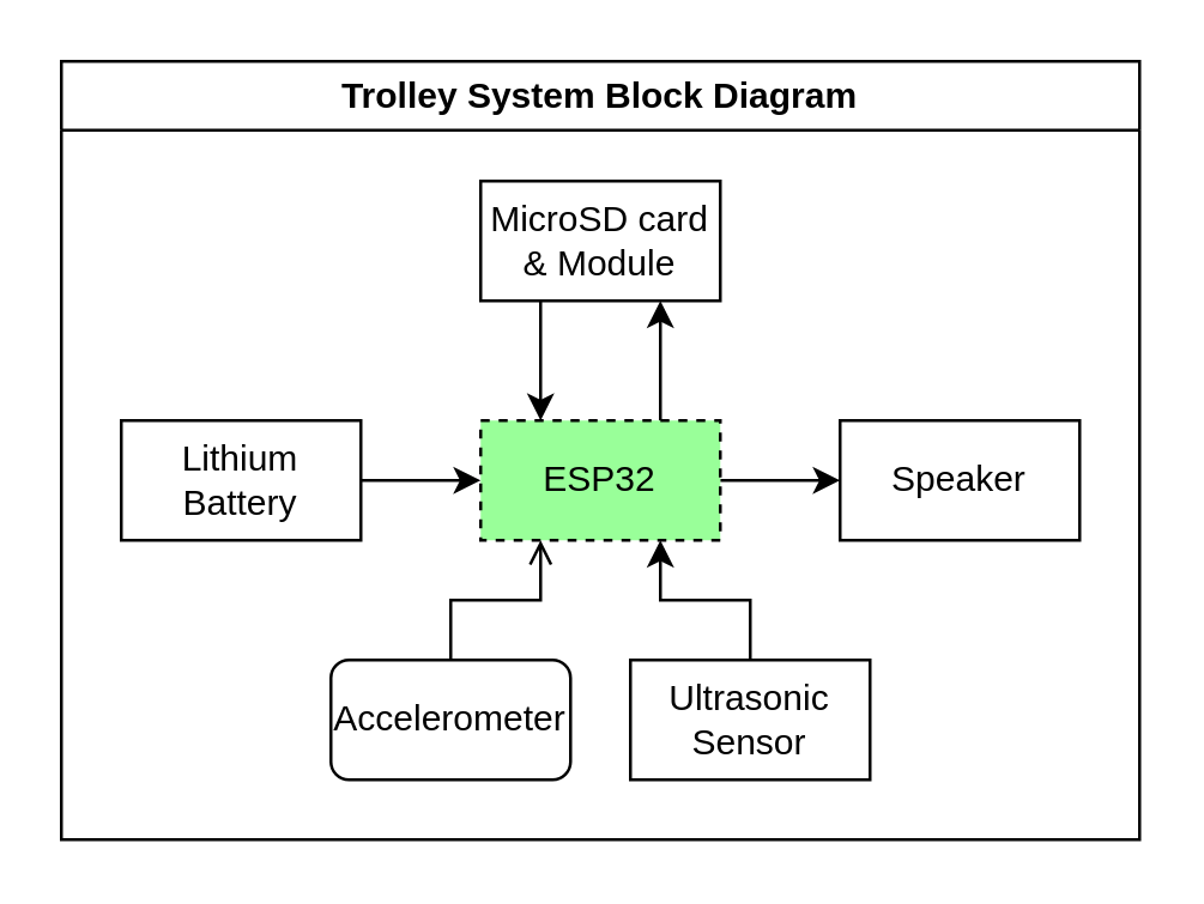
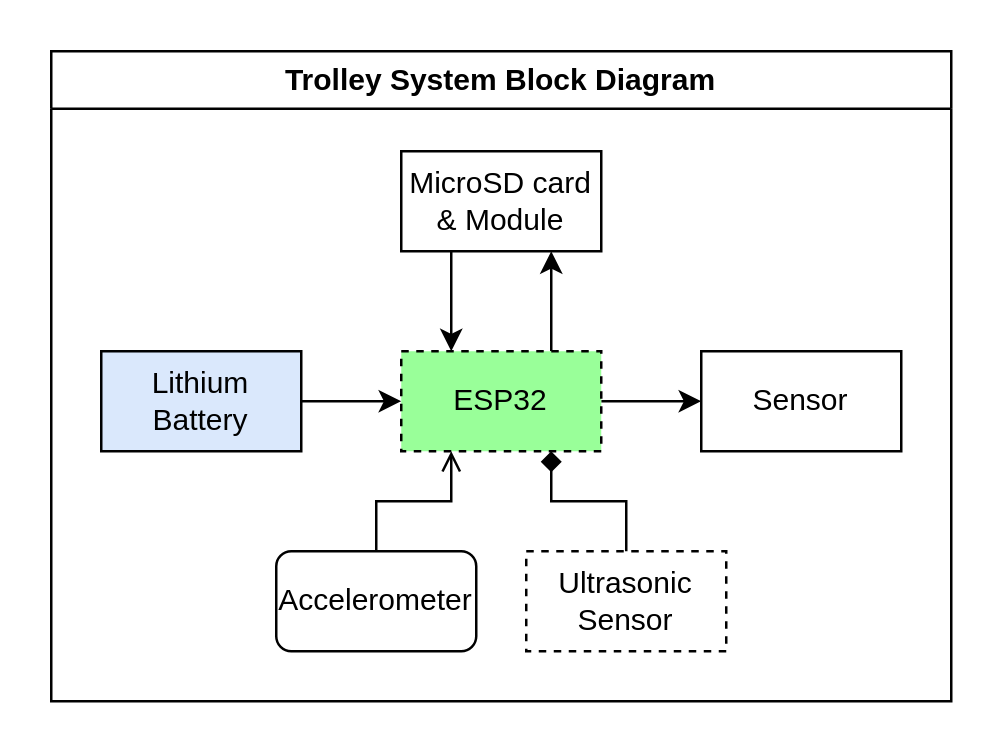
  <mxCell id="0" />
  <mxCell id="1" parent="0" />
  <mxCell id="2" style="edgeStyle=orthogonalEdgeStyle;rounded=0;orthogonalLoop=1;jettySize=auto;html=1;exitX=0.75;exitY=0;exitDx=0;exitDy=0;entryX=0.75;entryY=1;entryDx=0;entryDy=0;" edge="1" parent="1" source="4" target="7"><mxGeometry relative="1" as="geometry" /></mxCell>
  <mxCell id="3" style="edgeStyle=orthogonalEdgeStyle;rounded=0;orthogonalLoop=1;jettySize=auto;html=1;exitX=1;exitY=0.5;exitDx=0;exitDy=0;entryX=0;entryY=0.5;entryDx=0;entryDy=0;" edge="1" parent="1" source="4" target="5"><mxGeometry relative="1" as="geometry" /></mxCell>
  <mxCell id="4" value="ESP32" style="rounded=0;whiteSpace=wrap;html=1;fillColor=#99FF99;dashed=1;" vertex="1" parent="1"><mxGeometry x="160" y="140" width="80" height="40" as="geometry" /></mxCell>
- <mxCell id="5" value="Speaker" style="rounded=0;whiteSpace=wrap;html=1;" vertex="1" parent="1"><mxGeometry x="280" y="140" width="80" height="40" as="geometry" /></mxCell>
+ <mxCell id="5" value="Sensor" style="rounded=0;whiteSpace=wrap;html=1;" vertex="1" parent="1"><mxGeometry x="280" y="140" width="80" height="40" as="geometry" /></mxCell>
  <mxCell id="6" style="edgeStyle=orthogonalEdgeStyle;rounded=0;orthogonalLoop=1;jettySize=auto;html=1;exitX=0.25;exitY=1;exitDx=0;exitDy=0;entryX=0.25;entryY=0;entryDx=0;entryDy=0;" edge="1" parent="1" source="7" target="4"><mxGeometry relative="1" as="geometry" /></mxCell>
  <mxCell id="7" value="MicroSD card &amp;amp; Module" style="rounded=0;whiteSpace=wrap;html=1;" vertex="1" parent="1"><mxGeometry x="160" y="60" width="80" height="40" as="geometry" /></mxCell>
  <mxCell id="8" style="edgeStyle=orthogonalEdgeStyle;rounded=0;orthogonalLoop=1;jettySize=auto;html=1;entryX=0;entryY=0.5;entryDx=0;entryDy=0;" edge="1" parent="1" source="9" target="4"><mxGeometry relative="1" as="geometry" /></mxCell>
- <mxCell id="9" value="Lithium Battery" style="rounded=0;whiteSpace=wrap;html=1;" vertex="1" parent="1"><mxGeometry x="40" y="140" width="80" height="40" as="geometry" /></mxCell>
+ <mxCell id="9" value="Lithium Battery" style="rounded=0;whiteSpace=wrap;html=1;fillColor=#dae8fc;" vertex="1" parent="1"><mxGeometry x="40" y="140" width="80" height="40" as="geometry" /></mxCell>
  <mxCell id="10" value="Trolley System Block Diagram" style="swimlane;whiteSpace=wrap;html=1;" vertex="1" parent="1"><mxGeometry x="20" y="20" width="360" height="260" as="geometry" /></mxCell>
- <mxCell id="11" value="Ultrasonic Sensor" style="rounded=0;whiteSpace=wrap;html=1;" vertex="1" parent="10"><mxGeometry x="190" y="200" width="80" height="40" as="geometry" /></mxCell>
+ <mxCell id="11" value="Ultrasonic Sensor" style="rounded=0;whiteSpace=wrap;html=1;dashed=1;" vertex="1" parent="10"><mxGeometry x="190" y="200" width="80" height="40" as="geometry" /></mxCell>
  <mxCell id="12" value="Accelerometer" style="whiteSpace=wrap;html=1;rounded=1;" vertex="1" parent="10"><mxGeometry x="90" y="200" width="80" height="40" as="geometry" /></mxCell>
  <mxCell id="13" style="edgeStyle=orthogonalEdgeStyle;rounded=0;orthogonalLoop=1;jettySize=auto;html=1;exitX=0.5;exitY=0;exitDx=0;exitDy=0;entryX=0.25;entryY=1;entryDx=0;entryDy=0;endArrow=open;" edge="1" parent="1" source="12" target="4"><mxGeometry relative="1" as="geometry" /></mxCell>
- <mxCell id="14" style="edgeStyle=orthogonalEdgeStyle;rounded=0;orthogonalLoop=1;jettySize=auto;html=1;exitX=0.5;exitY=0;exitDx=0;exitDy=0;entryX=0.75;entryY=1;entryDx=0;entryDy=0;" edge="1" parent="1" source="11" target="4"><mxGeometry relative="1" as="geometry" /></mxCell>
+ <mxCell id="14" style="edgeStyle=orthogonalEdgeStyle;rounded=0;orthogonalLoop=1;jettySize=auto;html=1;exitX=0.5;exitY=0;exitDx=0;exitDy=0;entryX=0.75;entryY=1;entryDx=0;entryDy=0;endArrow=diamond;" edge="1" parent="1" source="11" target="4"><mxGeometry relative="1" as="geometry" /></mxCell>
